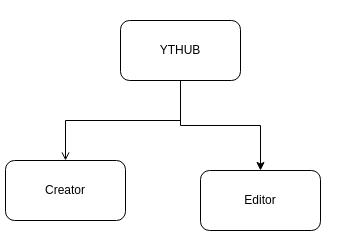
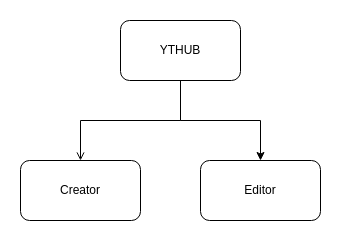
  <mxCell id="0" />
  <mxCell id="1" parent="0" />
  <mxCell id="2" value="" style="edgeStyle=orthogonalEdgeStyle;rounded=0;orthogonalLoop=1;jettySize=auto;html=1;endArrow=open;" edge="1" parent="1" source="4" target="5"><mxGeometry relative="1" as="geometry" /></mxCell>
  <mxCell id="3" value="" style="edgeStyle=orthogonalEdgeStyle;rounded=0;orthogonalLoop=1;jettySize=auto;html=1;" edge="1" parent="1" source="4" target="6"><mxGeometry relative="1" as="geometry" /></mxCell>
  <mxCell id="4" value="YTHUB" style="rounded=1;whiteSpace=wrap;html=1;" vertex="1" parent="1"><mxGeometry x="120" y="20" width="120" height="60" as="geometry" /></mxCell>
- <mxCell id="5" value="Creator" style="rounded=1;whiteSpace=wrap;html=1;" vertex="1" parent="1"><mxGeometry x="5" y="160" width="120" height="60" as="geometry" /></mxCell>
- <mxCell id="6" value="Editor" style="rounded=1;whiteSpace=wrap;html=1;" vertex="1" parent="1"><mxGeometry x="200" y="170" width="120" height="60" as="geometry" /></mxCell>
+ <mxCell id="5" value="Creator" style="rounded=1;whiteSpace=wrap;html=1;" vertex="1" parent="1"><mxGeometry x="20" y="160" width="120" height="60" as="geometry" /></mxCell>
+ <mxCell id="6" value="Editor" style="rounded=1;whiteSpace=wrap;html=1;" vertex="1" parent="1"><mxGeometry x="200" y="160" width="120" height="60" as="geometry" /></mxCell>
